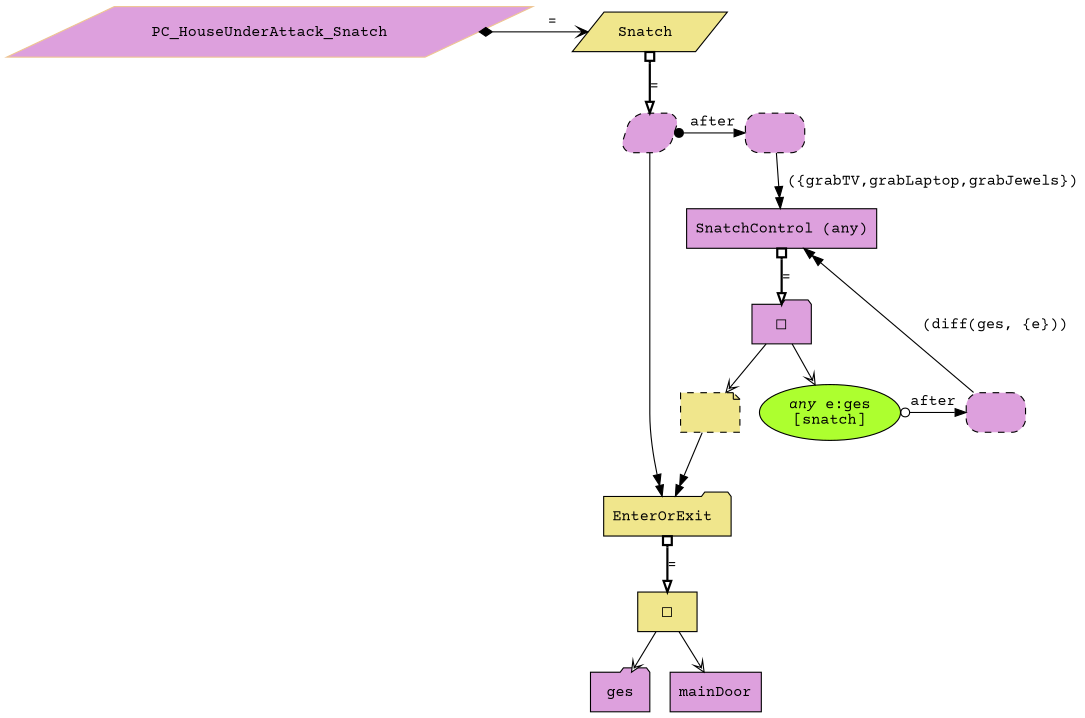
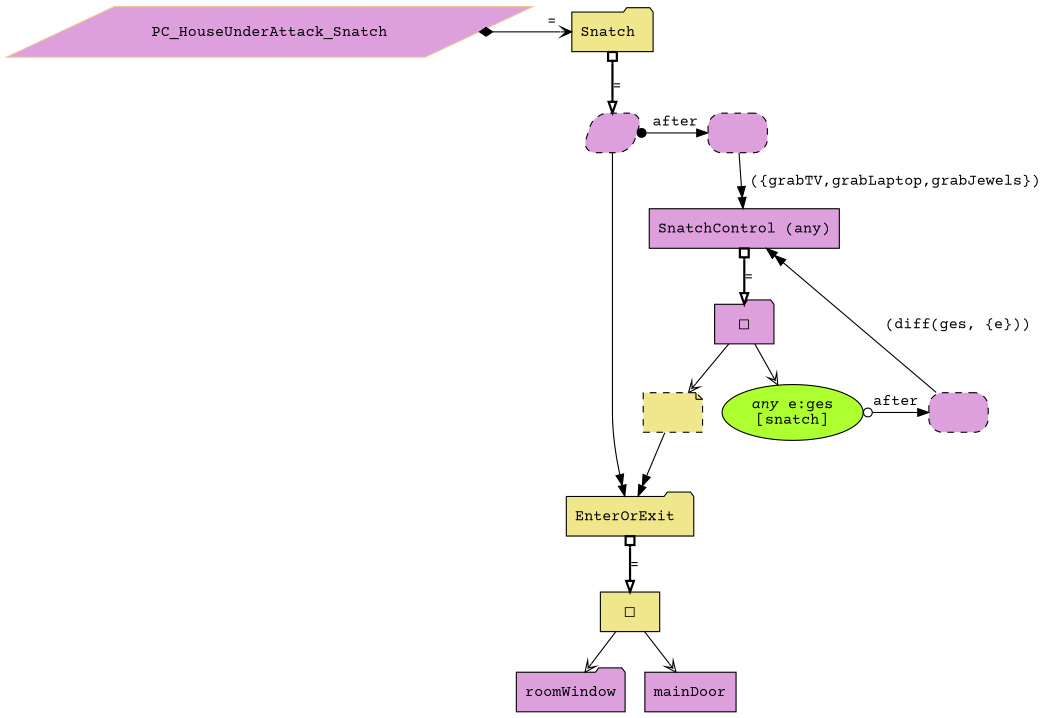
  digraph {
    fontname="Courier Prime"
    node [fillcolor=plum fontname="Courier Prime" shape=box style=filled]
    edge [arrowhead=normalnormal fontname="Courier Prime"]
    n1 [color=burlywood2 height=.2 label=PC_HouseUnderAttack_Snatch shape=parallelogram width=.2]
-   n2 [fillcolor=khaki label="Snatch " shape=parallelogram]
+   n2 [fillcolor=khaki label="Snatch " shape=folder]
    n3 [label=" " style="rounded,filled,dashed"]
    n4 [label=" " shape=parallelogram style="rounded,filled,dashed"]
    n5 [label=" " style="rounded,filled,dashed"]
    n6 [fillcolor=greenyellow label=<<I>any</I> e:ges<br/>[snatch]> shape=ellipse]
    n7 [label="SnatchControl (any)"]
    n8 [fillcolor=khaki label="EnterOrExit " shape=folder]
    n9 [fillcolor=khaki label=" " shape=note style="rounded,filled,dashed"]
    n10 [fillcolor=khaki label="◻︎"]
    n11 [label="◻︎" shape=folder]
-   n12 [label=ges shape=folder]
+   n12 [label=roomWindow shape=folder]
    n13 [label=mainDoor]
    subgraph sub_1 {
      rank=min
      n1
      n2
    }
    subgraph sub_2 {
      rank=same
      n3
      n4
    }
    subgraph sub_3 {
      rank=same
      n5
      n6
    }
    n1 -> n2 [arrowhead=open arrowtail=diamond dir=both label="="]
    n2 -> n4 [arrowhead=onormal arrowtail=obox dir=both label="=" penwidth=2]
    n3 -> n7 [label=" ({grabTV,grabLaptop,grabJewels})"]
    n4 -> n3 [arrowtail=dot dir=both label=after arrowhead=""]
    n4 -> n8 [label=" "]
    n5 -> n7 [label=" (diff(ges, {e}))"]
    n6 -> n5 [arrowtail=odot dir=both label=after arrowhead=""]
    n7 -> n11 [arrowhead=onormal arrowtail=obox dir=both label="=" penwidth=2]
    n8 -> n10 [arrowhead=onormal arrowtail=obox dir=both label="=" penwidth=2]
    n9 -> n8 [label=" "]
    n10 -> n12 [arrowhead=vee fillcolor=white]
    n10 -> n13 [arrowhead=vee fillcolor=white]
    n11 -> n6 [arrowhead=vee fillcolor=white]
    n11 -> n9 [arrowhead=vee fillcolor=white]
  }
